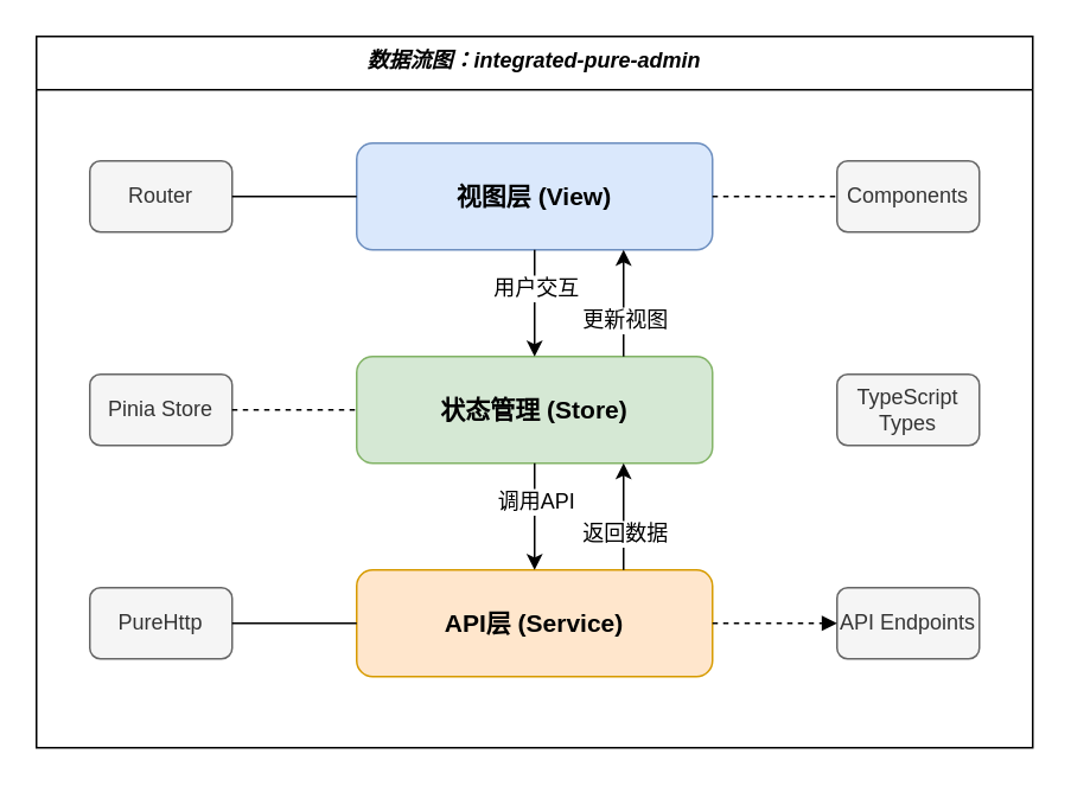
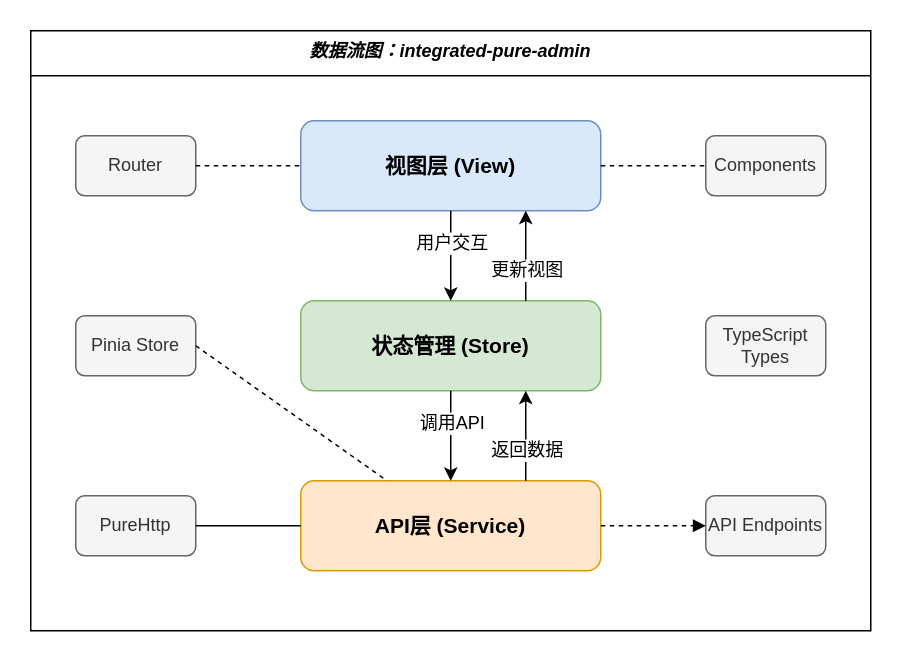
  <mxCell id="0" />
  <mxCell id="1" parent="0" />
  <mxCell id="2" value="数据流图：integrated-pure-admin" style="swimlane;fontStyle=3;align=center;verticalAlign=top;childLayout=stackLayout;horizontal=1;startSize=30;horizontalStack=0;resizeParent=1;resizeLast=0;collapsible=0;marginBottom=0;rounded=0;shadow=0;strokeWidth=1;" parent="1" vertex="1"><mxGeometry x="20" y="20" width="560" height="400" as="geometry"><mxRectangle x="230" y="140" width="160" height="26" as="alternateBounds" /></mxGeometry></mxCell>
  <mxCell id="3" value="视图层 (View)" style="rounded=1;whiteSpace=wrap;html=1;fontSize=14;fontStyle=1;fillColor=#dae8fc;strokeColor=#6c8ebf;" parent="2" vertex="1"><mxGeometry x="180" y="60" width="200" height="60" as="geometry" /></mxCell>
  <mxCell id="4" value="状态管理 (Store)" style="rounded=1;whiteSpace=wrap;html=1;fontSize=14;fontStyle=1;fillColor=#d5e8d4;strokeColor=#82b366;" parent="2" vertex="1"><mxGeometry x="180" y="180" width="200" height="60" as="geometry" /></mxCell>
  <mxCell id="5" value="API层 (Service)" style="rounded=1;whiteSpace=wrap;html=1;fontSize=14;fontStyle=1;fillColor=#ffe6cc;strokeColor=#d79b00;" parent="2" vertex="1"><mxGeometry x="180" y="300" width="200" height="60" as="geometry" /></mxCell>
  <mxCell id="6" value="" style="endArrow=classic;html=1;rounded=0;exitX=0.5;exitY=1;exitDx=0;exitDy=0;entryX=0.5;entryY=0;entryDx=0;entryDy=0;fontSize=12;" parent="2" source="3" target="4" edge="1"><mxGeometry width="50" height="50" relative="1" as="geometry"><mxPoint x="380" y="220" as="sourcePoint" /><mxPoint x="430" y="170" as="targetPoint" /></mxGeometry></mxCell>
  <mxCell id="7" value="用户交互" style="edgeLabel;html=1;align=center;verticalAlign=middle;resizable=0;points=[];fontSize=12;" parent="6" vertex="1" connectable="0"><mxGeometry x="-0.3" relative="1" as="geometry"><mxPoint as="offset" /></mxGeometry></mxCell>
  <mxCell id="8" value="" style="endArrow=classic;html=1;rounded=0;exitX=0.5;exitY=1;exitDx=0;exitDy=0;entryX=0.5;entryY=0;entryDx=0;entryDy=0;fontSize=12;" parent="2" source="4" target="5" edge="1"><mxGeometry width="50" height="50" relative="1" as="geometry"><mxPoint x="380" y="220" as="sourcePoint" /><mxPoint x="430" y="170" as="targetPoint" /></mxGeometry></mxCell>
  <mxCell id="9" value="调用API" style="edgeLabel;html=1;align=center;verticalAlign=middle;resizable=0;points=[];fontSize=12;" parent="8" vertex="1" connectable="0"><mxGeometry x="-0.3" relative="1" as="geometry"><mxPoint as="offset" /></mxGeometry></mxCell>
  <mxCell id="10" value="" style="endArrow=classic;html=1;rounded=0;exitX=0.75;exitY=0;exitDx=0;exitDy=0;entryX=0.75;entryY=1;entryDx=0;entryDy=0;fontSize=12;" parent="2" source="5" target="4" edge="1"><mxGeometry width="50" height="50" relative="1" as="geometry"><mxPoint x="380" y="220" as="sourcePoint" /><mxPoint x="430" y="170" as="targetPoint" /></mxGeometry></mxCell>
  <mxCell id="11" value="返回数据" style="edgeLabel;html=1;align=center;verticalAlign=middle;resizable=0;points=[];fontSize=12;" parent="10" vertex="1" connectable="0"><mxGeometry x="-0.3" relative="1" as="geometry"><mxPoint as="offset" /></mxGeometry></mxCell>
  <mxCell id="12" value="" style="endArrow=classic;html=1;rounded=0;exitX=0.75;exitY=0;exitDx=0;exitDy=0;entryX=0.75;entryY=1;entryDx=0;entryDy=0;fontSize=12;" parent="2" source="4" target="3" edge="1"><mxGeometry width="50" height="50" relative="1" as="geometry"><mxPoint x="380" y="220" as="sourcePoint" /><mxPoint x="430" y="170" as="targetPoint" /></mxGeometry></mxCell>
  <mxCell id="13" value="更新视图" style="edgeLabel;html=1;align=center;verticalAlign=middle;resizable=0;points=[];fontSize=12;" parent="12" vertex="1" connectable="0"><mxGeometry x="-0.3" relative="1" as="geometry"><mxPoint as="offset" /></mxGeometry></mxCell>
  <mxCell id="14" value="Router" style="rounded=1;whiteSpace=wrap;html=1;fontSize=12;fillColor=#f5f5f5;strokeColor=#666666;fontColor=#333333;" parent="2" vertex="1"><mxGeometry x="30" y="70" width="80" height="40" as="geometry" /></mxCell>
  <mxCell id="15" value="Components" style="rounded=1;whiteSpace=wrap;html=1;fontSize=12;fillColor=#f5f5f5;strokeColor=#666666;fontColor=#333333;" parent="2" vertex="1"><mxGeometry x="450" y="70" width="80" height="40" as="geometry" /></mxCell>
  <mxCell id="16" value="Pinia Store" style="rounded=1;whiteSpace=wrap;html=1;fontSize=12;fillColor=#f5f5f5;strokeColor=#666666;fontColor=#333333;" parent="2" vertex="1"><mxGeometry x="30" y="190" width="80" height="40" as="geometry" /></mxCell>
  <mxCell id="17" value="TypeScript Types" style="rounded=1;whiteSpace=wrap;html=1;fontSize=12;fillColor=#f5f5f5;strokeColor=#666666;fontColor=#333333;" parent="2" vertex="1"><mxGeometry x="450" y="190" width="80" height="40" as="geometry" /></mxCell>
  <mxCell id="18" value="PureHttp" style="rounded=1;whiteSpace=wrap;html=1;fontSize=12;fillColor=#f5f5f5;strokeColor=#666666;fontColor=#333333;" parent="2" vertex="1"><mxGeometry x="30" y="310" width="80" height="40" as="geometry" /></mxCell>
  <mxCell id="19" value="API Endpoints" style="rounded=1;whiteSpace=wrap;html=1;fontSize=12;fillColor=#f5f5f5;strokeColor=#666666;fontColor=#333333;" parent="2" vertex="1"><mxGeometry x="450" y="310" width="80" height="40" as="geometry" /></mxCell>
- <mxCell id="20" value="" style="endArrow=none;dashed=0;html=1;rounded=0;entryX=0;entryY=0.5;entryDx=0;entryDy=0;exitX=1;exitY=0.5;exitDx=0;exitDy=0;" parent="2" source="14" target="3" edge="1"><mxGeometry width="50" height="50" relative="1" as="geometry"><mxPoint x="380" y="220" as="sourcePoint" /><mxPoint x="430" y="170" as="targetPoint" /></mxGeometry></mxCell>
+ <mxCell id="20" value="" style="endArrow=none;dashed=1;html=1;rounded=0;entryX=0;entryY=0.5;entryDx=0;entryDy=0;exitX=1;exitY=0.5;exitDx=0;exitDy=0;" parent="2" source="14" target="3" edge="1"><mxGeometry width="50" height="50" relative="1" as="geometry"><mxPoint x="380" y="220" as="sourcePoint" /><mxPoint x="430" y="170" as="targetPoint" /></mxGeometry></mxCell>
  <mxCell id="21" value="" style="endArrow=none;dashed=1;html=1;rounded=0;entryX=0;entryY=0.5;entryDx=0;entryDy=0;exitX=1;exitY=0.5;exitDx=0;exitDy=0;" parent="2" source="3" target="15" edge="1"><mxGeometry width="50" height="50" relative="1" as="geometry"><mxPoint x="380" y="220" as="sourcePoint" /><mxPoint x="430" y="170" as="targetPoint" /></mxGeometry></mxCell>
- <mxCell id="22" value="" style="endArrow=none;dashed=1;html=1;rounded=0;entryX=0;entryY=0.5;entryDx=0;entryDy=0;exitX=1;exitY=0.5;exitDx=0;exitDy=0;" parent="2" source="16" target="4" edge="1"><mxGeometry width="50" height="50" relative="1" as="geometry"><mxPoint x="380" y="220" as="sourcePoint" /><mxPoint x="430" y="170" as="targetPoint" /></mxGeometry></mxCell>
+ <mxCell id="22" value="" style="endArrow=none;dashed=1;html=1;rounded=0;exitX=1;exitY=0.5;exitDx=0;exitDy=0;" parent="2" source="16" target="5" edge="1"><mxGeometry width="50" height="50" relative="1" as="geometry"><mxPoint x="380" y="220" as="sourcePoint" /><mxPoint x="430" y="170" as="targetPoint" /></mxGeometry></mxCell>
  <mxCell id="23" value="" style="endArrow=none;dashed=0;html=1;rounded=0;entryX=0;entryY=0.5;entryDx=0;entryDy=0;exitX=1;exitY=0.5;exitDx=0;exitDy=0;" parent="2" source="18" target="5" edge="1"><mxGeometry width="50" height="50" relative="1" as="geometry"><mxPoint x="380" y="220" as="sourcePoint" /><mxPoint x="430" y="170" as="targetPoint" /></mxGeometry></mxCell>
  <mxCell id="24" value="" style="endArrow=block;dashed=1;html=1;rounded=0;entryX=0;entryY=0.5;entryDx=0;entryDy=0;exitX=1;exitY=0.5;exitDx=0;exitDy=0;" parent="2" source="5" target="19" edge="1"><mxGeometry width="50" height="50" relative="1" as="geometry"><mxPoint x="380" y="220" as="sourcePoint" /><mxPoint x="430" y="170" as="targetPoint" /></mxGeometry></mxCell>
